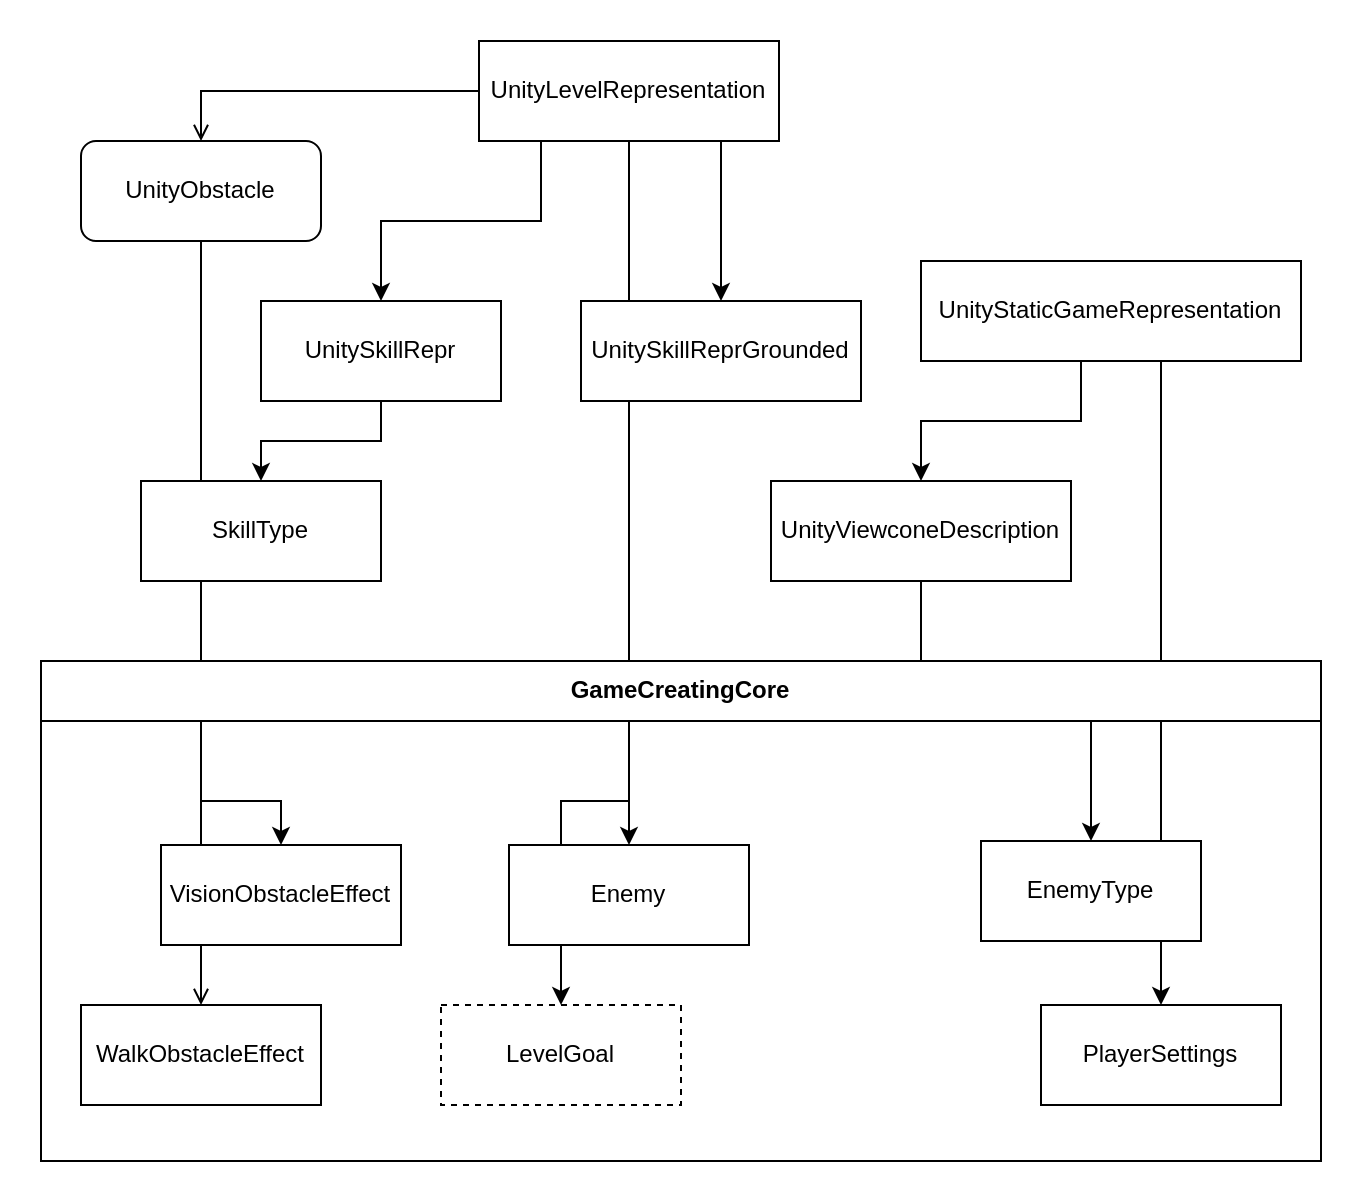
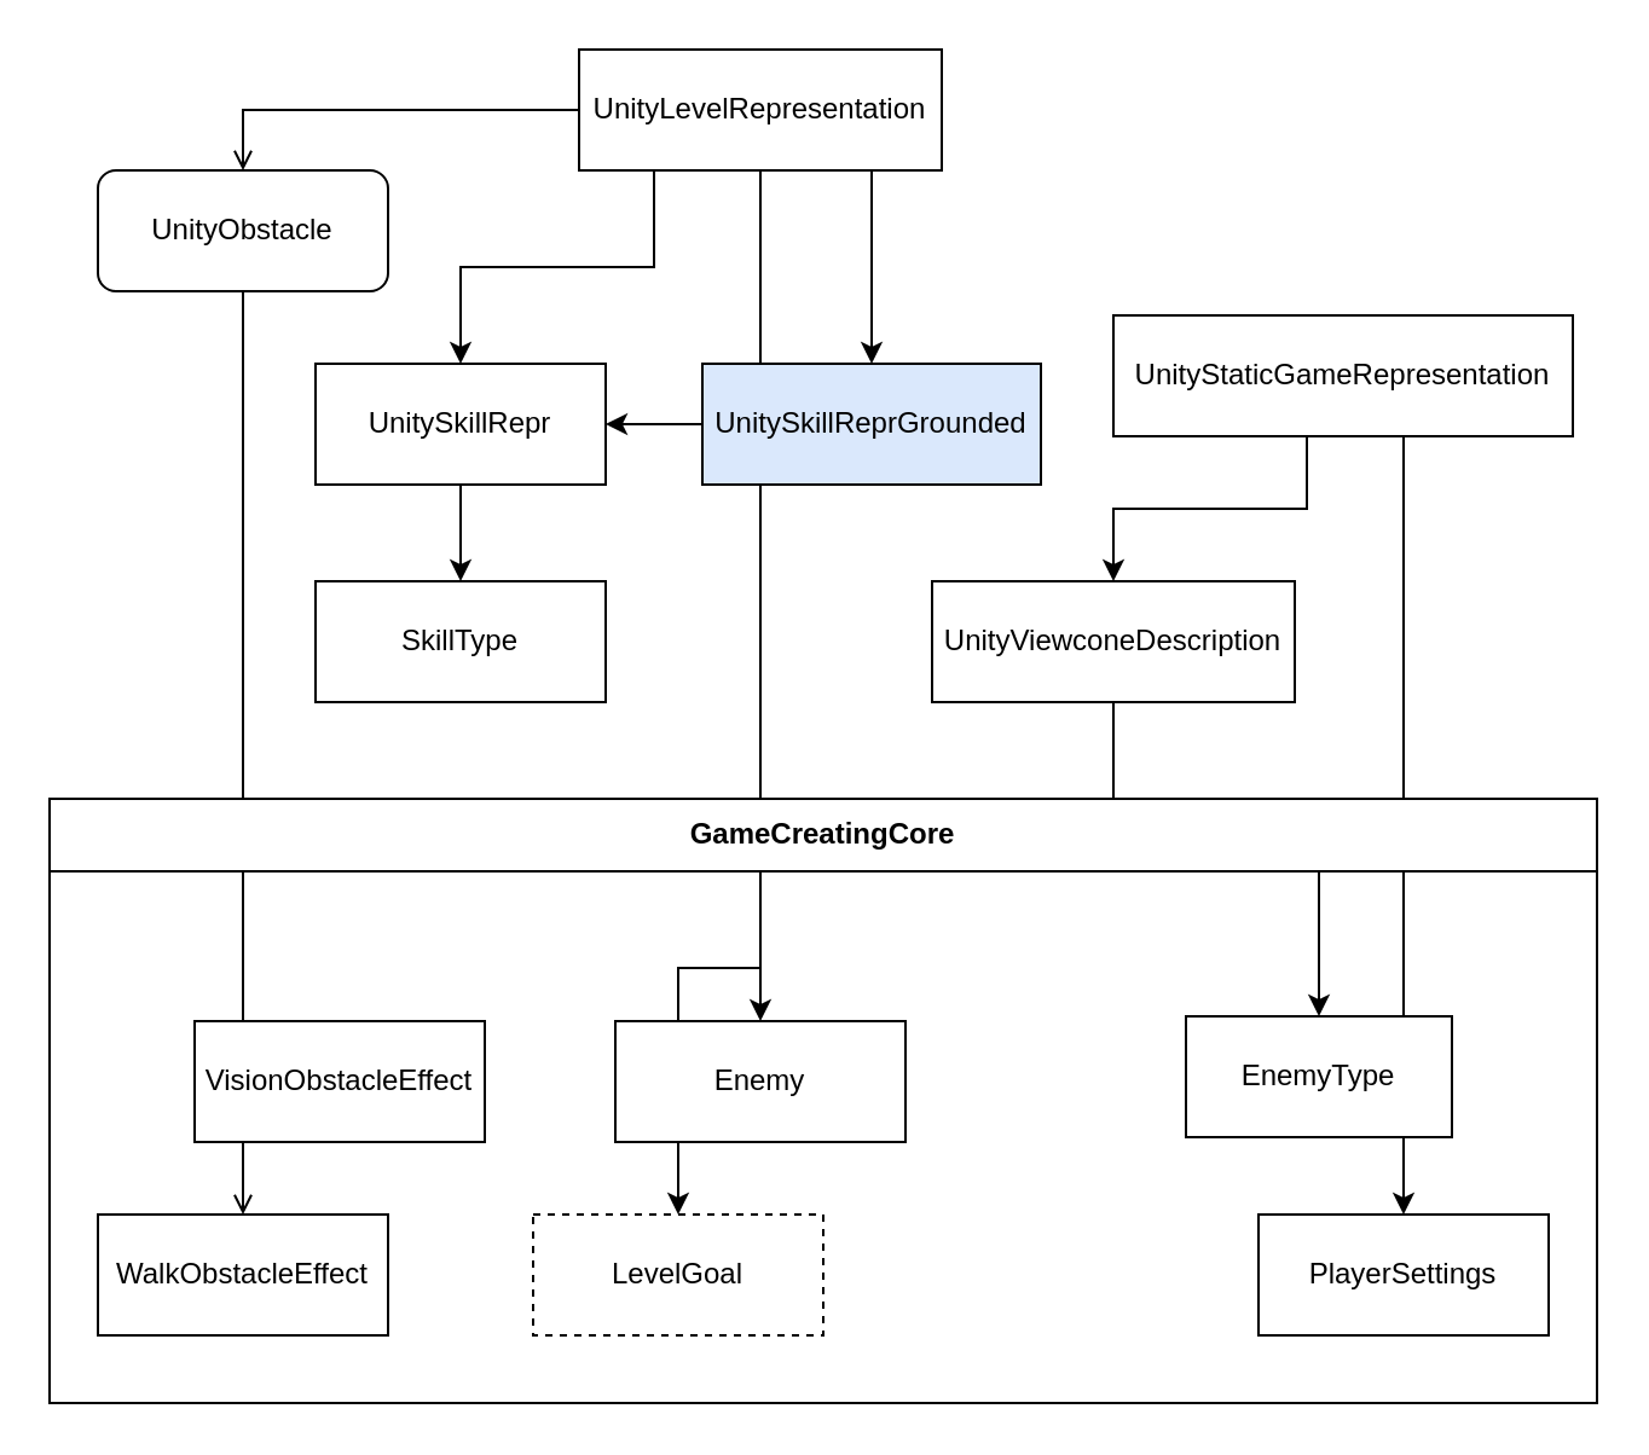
  <mxCell id="0" />
  <mxCell id="1" parent="0" />
  <mxCell id="2" style="edgeStyle=orthogonalEdgeStyle;rounded=0;orthogonalLoop=1;jettySize=auto;html=1;entryX=0.5;entryY=0;entryDx=0;entryDy=0;" edge="1" parent="1" source="23" target="19"><mxGeometry relative="1" as="geometry" /></mxCell>
  <mxCell id="3" style="edgeStyle=orthogonalEdgeStyle;rounded=0;orthogonalLoop=1;jettySize=auto;html=1;entryX=0.5;entryY=0;entryDx=0;entryDy=0;" edge="1" parent="1" source="5" target="20"><mxGeometry relative="1" as="geometry"><Array as="points"><mxPoint x="580" y="450" /><mxPoint x="580" y="450" /></Array></mxGeometry></mxCell>
  <mxCell id="4" style="edgeStyle=orthogonalEdgeStyle;rounded=0;orthogonalLoop=1;jettySize=auto;html=1;exitX=0.25;exitY=1;exitDx=0;exitDy=0;entryX=0.5;entryY=0;entryDx=0;entryDy=0;" edge="1" parent="1" source="5" target="23"><mxGeometry relative="1" as="geometry"><Array as="points"><mxPoint x="540" y="180" /><mxPoint x="540" y="210" /><mxPoint x="460" y="210" /></Array></mxGeometry></mxCell>
  <mxCell id="5" value="UnityStaticGameRepresentation" style="rounded=0;whiteSpace=wrap;html=1;" vertex="1" parent="1"><mxGeometry x="460" y="130" width="190" height="50" as="geometry" /></mxCell>
  <mxCell id="6" style="edgeStyle=orthogonalEdgeStyle;rounded=0;orthogonalLoop=1;jettySize=auto;html=1;entryX=0.5;entryY=0;entryDx=0;entryDy=0;endArrow=open;" edge="1" parent="1" source="11" target="14"><mxGeometry relative="1" as="geometry" /></mxCell>
  <mxCell id="7" style="edgeStyle=orthogonalEdgeStyle;rounded=0;orthogonalLoop=1;jettySize=auto;html=1;entryX=0.5;entryY=0;entryDx=0;entryDy=0;" edge="1" parent="1" source="11" target="25"><mxGeometry relative="1" as="geometry"><Array as="points"><mxPoint x="270" y="110" /><mxPoint x="190" y="110" /></Array></mxGeometry></mxCell>
  <mxCell id="8" style="edgeStyle=orthogonalEdgeStyle;rounded=0;orthogonalLoop=1;jettySize=auto;html=1;entryX=0.5;entryY=0;entryDx=0;entryDy=0;" edge="1" parent="1" source="11" target="21"><mxGeometry relative="1" as="geometry" /></mxCell>
  <mxCell id="9" style="edgeStyle=orthogonalEdgeStyle;rounded=0;orthogonalLoop=1;jettySize=auto;html=1;entryX=0.5;entryY=0;entryDx=0;entryDy=0;" edge="1" parent="1" source="11" target="22"><mxGeometry relative="1" as="geometry"><Array as="points"><mxPoint x="314" y="400" /><mxPoint x="280" y="400" /></Array></mxGeometry></mxCell>
  <mxCell id="10" style="edgeStyle=orthogonalEdgeStyle;rounded=0;orthogonalLoop=1;jettySize=auto;html=1;exitX=0.75;exitY=1;exitDx=0;exitDy=0;entryX=0.5;entryY=0;entryDx=0;entryDy=0;" edge="1" parent="1" source="11" target="28"><mxGeometry relative="1" as="geometry"><Array as="points"><mxPoint x="360" y="70" /></Array></mxGeometry></mxCell>
  <mxCell id="11" value="UnityLevelRepresentation" style="rounded=0;whiteSpace=wrap;html=1;" vertex="1" parent="1"><mxGeometry x="239" y="20" width="150" height="50" as="geometry" /></mxCell>
  <mxCell id="12" style="edgeStyle=orthogonalEdgeStyle;rounded=0;orthogonalLoop=1;jettySize=auto;html=1;endArrow=open;" edge="1" parent="1" source="14" target="16"><mxGeometry relative="1" as="geometry" /></mxCell>
- <mxCell id="13" style="edgeStyle=orthogonalEdgeStyle;rounded=0;orthogonalLoop=1;jettySize=auto;html=1;entryX=0.5;entryY=0;entryDx=0;entryDy=0;" edge="1" parent="1" source="14" target="17"><mxGeometry relative="1" as="geometry"><Array as="points"><mxPoint x="100" y="400" /><mxPoint x="140" y="400" /></Array></mxGeometry></mxCell>
  <mxCell id="14" value="UnityObstacle" style="whiteSpace=wrap;html=1;rounded=1;" vertex="1" parent="1"><mxGeometry x="40" y="70" width="120" height="50" as="geometry" /></mxCell>
  <mxCell id="15" value="GameCreatingCore" style="swimlane;whiteSpace=wrap;html=1;startSize=30;" vertex="1" parent="1"><mxGeometry x="20" y="330" width="640" height="250" as="geometry" /></mxCell>
  <mxCell id="16" value="WalkObstacleEffect" style="rounded=0;whiteSpace=wrap;html=1;" vertex="1" parent="15"><mxGeometry x="20" y="172" width="120" height="50" as="geometry" /></mxCell>
  <mxCell id="17" value="VisionObstacleEffect" style="rounded=0;whiteSpace=wrap;html=1;" vertex="1" parent="15"><mxGeometry x="60" y="92" width="120" height="50" as="geometry" /></mxCell>
  <mxCell id="18" style="edgeStyle=orthogonalEdgeStyle;rounded=0;orthogonalLoop=1;jettySize=auto;html=1;exitX=0.5;exitY=1;exitDx=0;exitDy=0;" edge="1" parent="15" source="16" target="16"><mxGeometry relative="1" as="geometry" /></mxCell>
  <mxCell id="19" value="&lt;div&gt;EnemyType&lt;/div&gt;" style="rounded=0;whiteSpace=wrap;html=1;" vertex="1" parent="15"><mxGeometry x="470" y="90" width="110" height="50" as="geometry" /></mxCell>
  <mxCell id="20" value="PlayerSettings" style="rounded=0;whiteSpace=wrap;html=1;" vertex="1" parent="15"><mxGeometry x="500" y="172" width="120" height="50" as="geometry" /></mxCell>
  <mxCell id="21" value="Enemy" style="rounded=0;whiteSpace=wrap;html=1;" vertex="1" parent="15"><mxGeometry x="234" y="92" width="120" height="50" as="geometry" /></mxCell>
  <mxCell id="22" value="LevelGoal" style="rounded=0;whiteSpace=wrap;html=1;dashed=1;" vertex="1" parent="15"><mxGeometry x="200" y="172" width="120" height="50" as="geometry" /></mxCell>
  <mxCell id="23" value="UnityViewconeDescription" style="rounded=0;whiteSpace=wrap;html=1;" vertex="1" parent="1"><mxGeometry x="385" y="240" width="150" height="50" as="geometry" /></mxCell>
  <mxCell id="24" style="edgeStyle=orthogonalEdgeStyle;rounded=0;orthogonalLoop=1;jettySize=auto;html=1;entryX=0.5;entryY=0;entryDx=0;entryDy=0;" edge="1" parent="1" source="25" target="26"><mxGeometry relative="1" as="geometry" /></mxCell>
  <mxCell id="25" value="&lt;div&gt;UnitySkillRepr&lt;/div&gt;" style="rounded=0;whiteSpace=wrap;html=1;" vertex="1" parent="1"><mxGeometry x="130" y="150" width="120" height="50" as="geometry" /></mxCell>
- <mxCell id="26" value="&lt;div&gt;SkillType&lt;/div&gt;" style="rounded=0;whiteSpace=wrap;html=1;" vertex="1" parent="1"><mxGeometry x="70" y="240" width="120" height="50" as="geometry" /></mxCell>
- <mxCell id="28" value="UnitySkillReprGrounded" style="rounded=0;whiteSpace=wrap;html=1;" vertex="1" parent="1"><mxGeometry x="290" y="150" width="140" height="50" as="geometry" /></mxCell>
+ <mxCell id="26" value="&lt;div&gt;SkillType&lt;/div&gt;" style="rounded=0;whiteSpace=wrap;html=1;" vertex="1" parent="1"><mxGeometry x="130" y="240" width="120" height="50" as="geometry" /></mxCell>
+ <mxCell id="27" style="edgeStyle=orthogonalEdgeStyle;rounded=0;orthogonalLoop=1;jettySize=auto;html=1;entryX=1;entryY=0.5;entryDx=0;entryDy=0;" edge="1" parent="1" source="28" target="25"><mxGeometry relative="1" as="geometry" /></mxCell>
+ <mxCell id="28" value="UnitySkillReprGrounded" style="rounded=0;whiteSpace=wrap;html=1;fillColor=#dae8fc;" vertex="1" parent="1"><mxGeometry x="290" y="150" width="140" height="50" as="geometry" /></mxCell>
